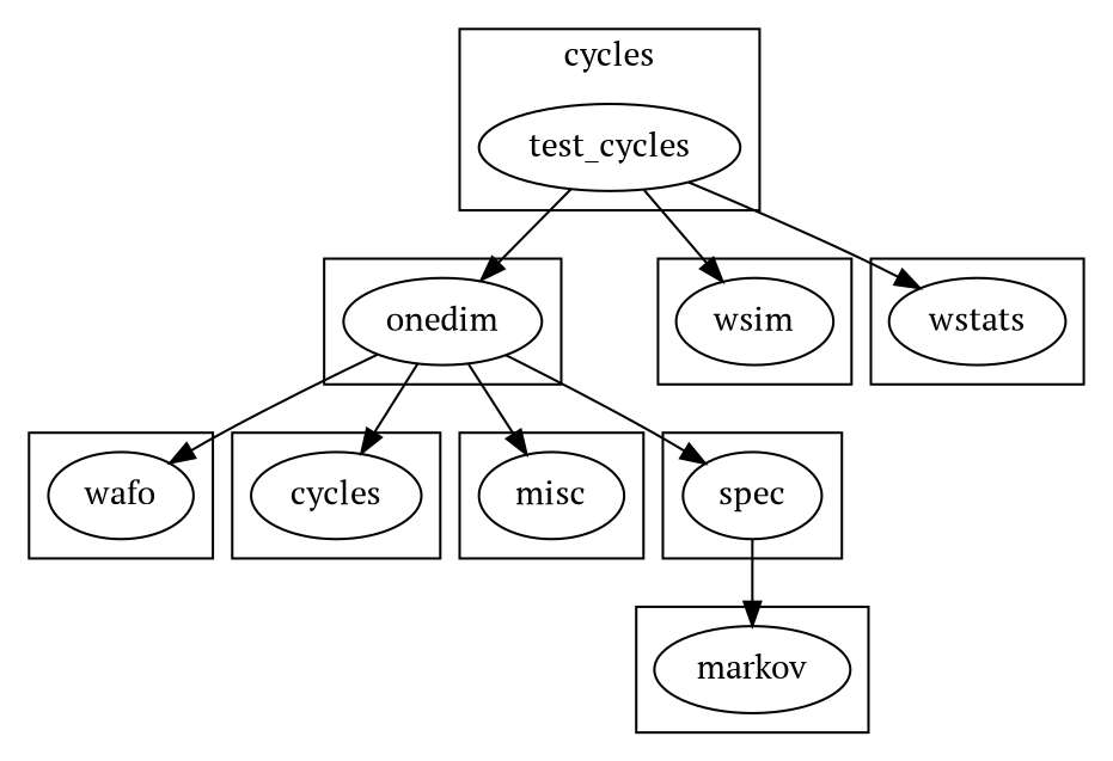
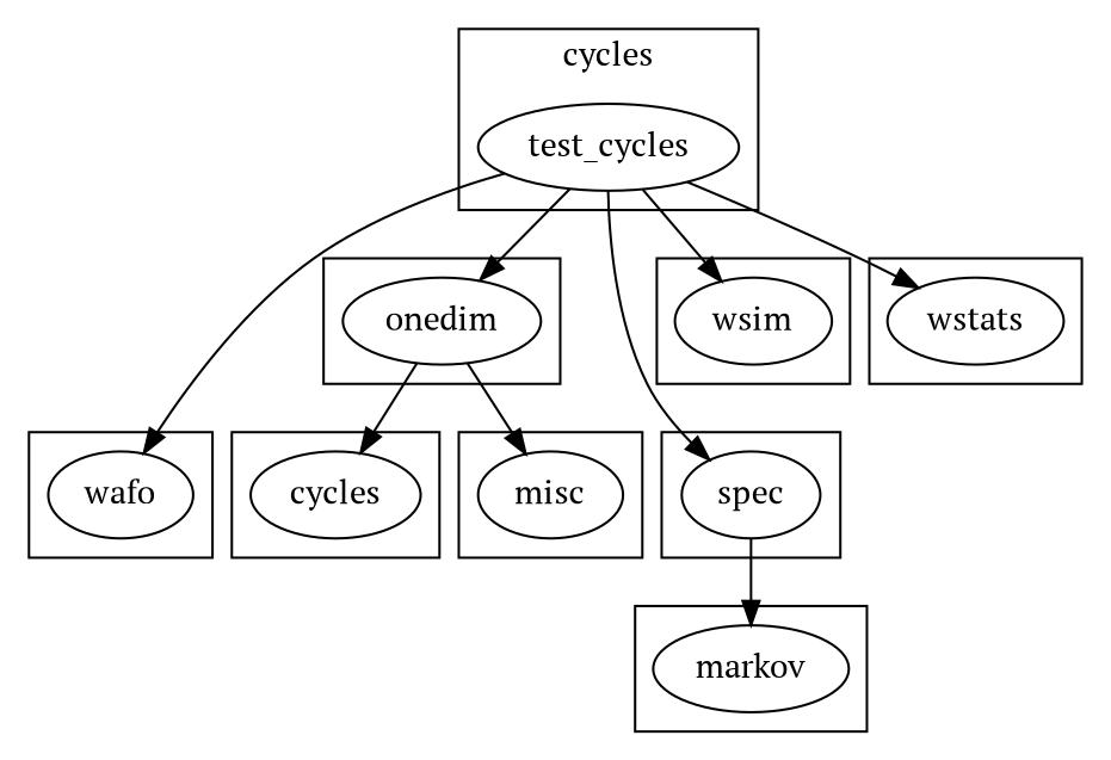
  digraph {
    concentrate=true
    fontname="PT Serif"
    node [fontname="PT Serif"]
    edge [constraint=true fontname="PT Serif"]
    n1 [label=cycles]
    n2 [label=wafo]
    n3 [label=markov]
    n4 [label=misc]
    n5 [label=onedim]
    n6 [label=spec]
    n7 [label=wsim]
    n8 [label=wstats]
    n9 [label=test_cycles]
    subgraph cluster_1 {
      n1
    }
    subgraph cluster_2 {
      n2
    }
    subgraph cluster_3 {
      n3
    }
    subgraph cluster_4 {
      n4
    }
    subgraph cluster_5 {
      n5
    }
    subgraph cluster_6 {
      n6
    }
    subgraph cluster_7 {
      n7
    }
    subgraph cluster_8 {
      n8
    }
    subgraph cluster_9 {
      label=cycles
      n9
    }
    n5 -> n1
    n5 -> n4
    n6 -> n3
-   n5 -> n2
+   n9 -> n2
    n9 -> n5
-   n5 -> n6
+   n9 -> n6
    n9 -> n7
    n9 -> n8
  }
